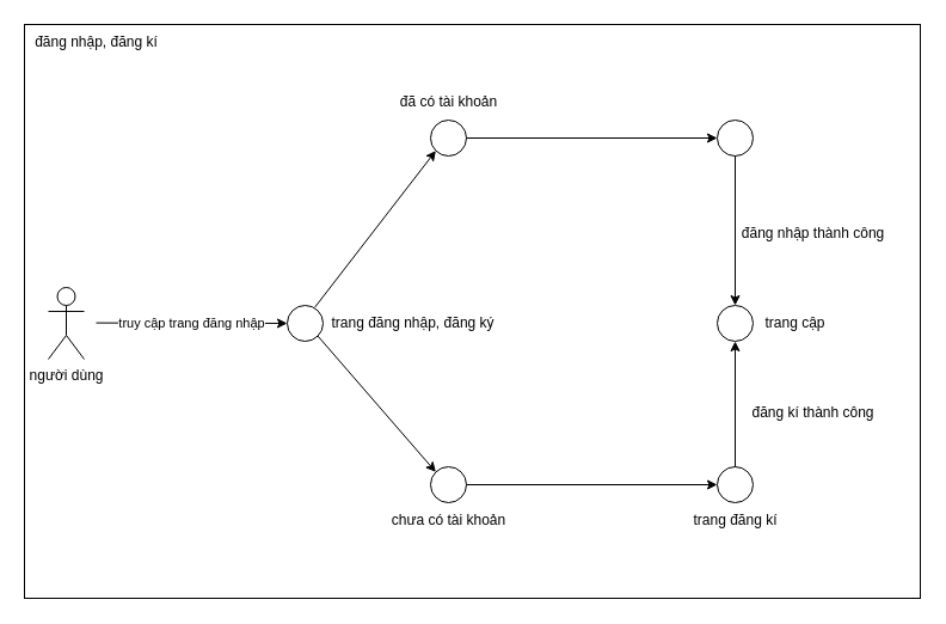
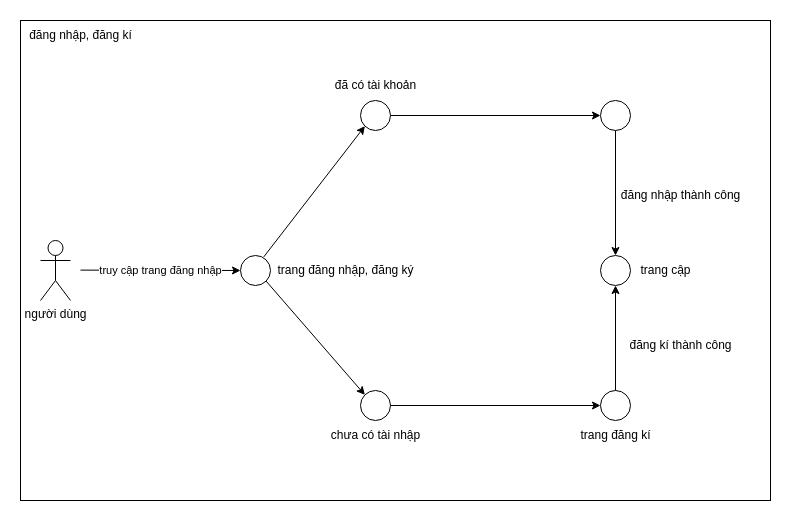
  <mxCell id="0" />
  <mxCell id="1" parent="0" />
  <mxCell id="2" value="" style="rounded=0;whiteSpace=wrap;html=1;" vertex="1" parent="1"><mxGeometry x="20" y="20" width="750" height="480" as="geometry" /></mxCell>
  <mxCell id="3" value="người dùng" style="shape=umlActor;verticalLabelPosition=bottom;verticalAlign=top;html=1;outlineConnect=0;" vertex="1" parent="1"><mxGeometry x="40" y="240" width="30" height="60" as="geometry" /></mxCell>
  <mxCell id="4" value="" style="ellipse;whiteSpace=wrap;html=1;aspect=fixed;" vertex="1" parent="1"><mxGeometry x="240" y="255" width="30" height="30" as="geometry" /></mxCell>
  <mxCell id="5" value="" style="endArrow=classic;html=1;rounded=0;entryX=0;entryY=0.5;entryDx=0;entryDy=0;" edge="1" parent="1" target="4"><mxGeometry relative="1" as="geometry"><mxPoint x="80" y="269.62" as="sourcePoint" /><mxPoint x="180" y="269.62" as="targetPoint" /></mxGeometry></mxCell>
  <mxCell id="6" value="truy cập trang đăng nhập" style="edgeLabel;resizable=0;html=1;align=center;verticalAlign=middle;" connectable="0" vertex="1" parent="5"><mxGeometry relative="1" as="geometry" /></mxCell>
  <mxCell id="7" value="trang đăng nhập, đăng ký" style="text;html=1;align=center;verticalAlign=middle;resizable=0;points=[];autosize=1;strokeColor=none;fillColor=none;" vertex="1" parent="1"><mxGeometry x="270" y="255" width="150" height="30" as="geometry" /></mxCell>
  <mxCell id="8" value="" style="ellipse;whiteSpace=wrap;html=1;aspect=fixed;" vertex="1" parent="1"><mxGeometry x="360" y="100" width="30" height="30" as="geometry" /></mxCell>
  <mxCell id="9" value="" style="ellipse;whiteSpace=wrap;html=1;aspect=fixed;" vertex="1" parent="1"><mxGeometry x="360" y="390" width="30" height="30" as="geometry" /></mxCell>
  <mxCell id="10" value="" style="ellipse;whiteSpace=wrap;html=1;aspect=fixed;" vertex="1" parent="1"><mxGeometry x="600" y="100" width="30" height="30" as="geometry" /></mxCell>
  <mxCell id="11" value="" style="ellipse;whiteSpace=wrap;html=1;aspect=fixed;" vertex="1" parent="1"><mxGeometry x="600" y="390" width="30" height="30" as="geometry" /></mxCell>
  <mxCell id="12" value="" style="ellipse;whiteSpace=wrap;html=1;aspect=fixed;" vertex="1" parent="1"><mxGeometry x="600" y="255" width="30" height="30" as="geometry" /></mxCell>
  <mxCell id="13" value="" style="endArrow=classic;html=1;rounded=0;entryX=0;entryY=1;entryDx=0;entryDy=0;exitX=0.774;exitY=0.048;exitDx=0;exitDy=0;exitPerimeter=0;" edge="1" parent="1" source="4" target="8"><mxGeometry width="50" height="50" relative="1" as="geometry"><mxPoint x="260" y="250" as="sourcePoint" /><mxPoint x="470" y="240" as="targetPoint" /></mxGeometry></mxCell>
  <mxCell id="14" value="" style="endArrow=classic;html=1;rounded=0;exitX=1;exitY=1;exitDx=0;exitDy=0;entryX=0;entryY=0;entryDx=0;entryDy=0;" edge="1" parent="1" source="4" target="9"><mxGeometry width="50" height="50" relative="1" as="geometry"><mxPoint x="470" y="330" as="sourcePoint" /><mxPoint x="520" y="280" as="targetPoint" /></mxGeometry></mxCell>
  <mxCell id="15" value="" style="endArrow=classic;html=1;rounded=0;exitX=1;exitY=0.5;exitDx=0;exitDy=0;entryX=0;entryY=0.5;entryDx=0;entryDy=0;" edge="1" parent="1" source="8" target="10"><mxGeometry width="50" height="50" relative="1" as="geometry"><mxPoint x="470" y="330" as="sourcePoint" /><mxPoint x="520" y="280" as="targetPoint" /></mxGeometry></mxCell>
  <mxCell id="16" value="" style="endArrow=classic;html=1;rounded=0;exitX=1;exitY=0.5;exitDx=0;exitDy=0;entryX=0;entryY=0.5;entryDx=0;entryDy=0;" edge="1" parent="1" source="9" target="11"><mxGeometry width="50" height="50" relative="1" as="geometry"><mxPoint x="420" y="307" as="sourcePoint" /><mxPoint x="518" y="420" as="targetPoint" /></mxGeometry></mxCell>
  <mxCell id="17" value="" style="endArrow=classic;html=1;rounded=0;exitX=0.5;exitY=1;exitDx=0;exitDy=0;entryX=0.5;entryY=0;entryDx=0;entryDy=0;" edge="1" parent="1" source="10" target="12"><mxGeometry width="50" height="50" relative="1" as="geometry"><mxPoint x="500" y="255" as="sourcePoint" /><mxPoint x="598" y="368" as="targetPoint" /></mxGeometry></mxCell>
  <mxCell id="18" value="" style="endArrow=classic;html=1;rounded=0;exitX=0.5;exitY=0;exitDx=0;exitDy=0;entryX=0.5;entryY=1;entryDx=0;entryDy=0;" edge="1" parent="1" source="11" target="12"><mxGeometry width="50" height="50" relative="1" as="geometry"><mxPoint x="620" y="390" as="sourcePoint" /><mxPoint x="718" y="503" as="targetPoint" /></mxGeometry></mxCell>
  <mxCell id="19" value="đã có tài khoản" style="text;html=1;align=center;verticalAlign=middle;resizable=0;points=[];autosize=1;strokeColor=none;fillColor=none;" vertex="1" parent="1"><mxGeometry x="325" y="70" width="100" height="30" as="geometry" /></mxCell>
- <mxCell id="20" value="chưa có tài khoản" style="text;html=1;align=center;verticalAlign=middle;resizable=0;points=[];autosize=1;strokeColor=none;fillColor=none;" vertex="1" parent="1"><mxGeometry x="315" y="420" width="120" height="30" as="geometry" /></mxCell>
+ <mxCell id="20" value="chưa có tài nhập" style="text;html=1;align=center;verticalAlign=middle;resizable=0;points=[];autosize=1;strokeColor=none;fillColor=none;" vertex="1" parent="1"><mxGeometry x="315" y="420" width="120" height="30" as="geometry" /></mxCell>
  <mxCell id="21" value="trang đăng kí" style="text;html=1;align=center;verticalAlign=middle;resizable=0;points=[];autosize=1;strokeColor=none;fillColor=none;" vertex="1" parent="1"><mxGeometry x="570" y="420" width="90" height="30" as="geometry" /></mxCell>
  <mxCell id="22" value="trang cập" style="text;html=1;align=center;verticalAlign=middle;resizable=0;points=[];autosize=1;strokeColor=none;fillColor=none;" vertex="1" parent="1"><mxGeometry x="630" y="255" width="70" height="30" as="geometry" /></mxCell>
  <mxCell id="23" value="đăng nhập thành công" style="text;html=1;align=center;verticalAlign=middle;resizable=0;points=[];autosize=1;strokeColor=none;fillColor=none;" vertex="1" parent="1"><mxGeometry x="610" y="180" width="140" height="30" as="geometry" /></mxCell>
  <mxCell id="24" value="đăng kí thành công" style="text;html=1;align=center;verticalAlign=middle;resizable=0;points=[];autosize=1;strokeColor=none;fillColor=none;" vertex="1" parent="1"><mxGeometry x="620" y="330" width="120" height="30" as="geometry" /></mxCell>
  <mxCell id="25" value="đăng nhập, đăng kí" style="text;html=1;align=center;verticalAlign=middle;resizable=0;points=[];autosize=1;strokeColor=none;fillColor=none;" vertex="1" parent="1"><mxGeometry x="20" y="20" width="120" height="30" as="geometry" /></mxCell>
